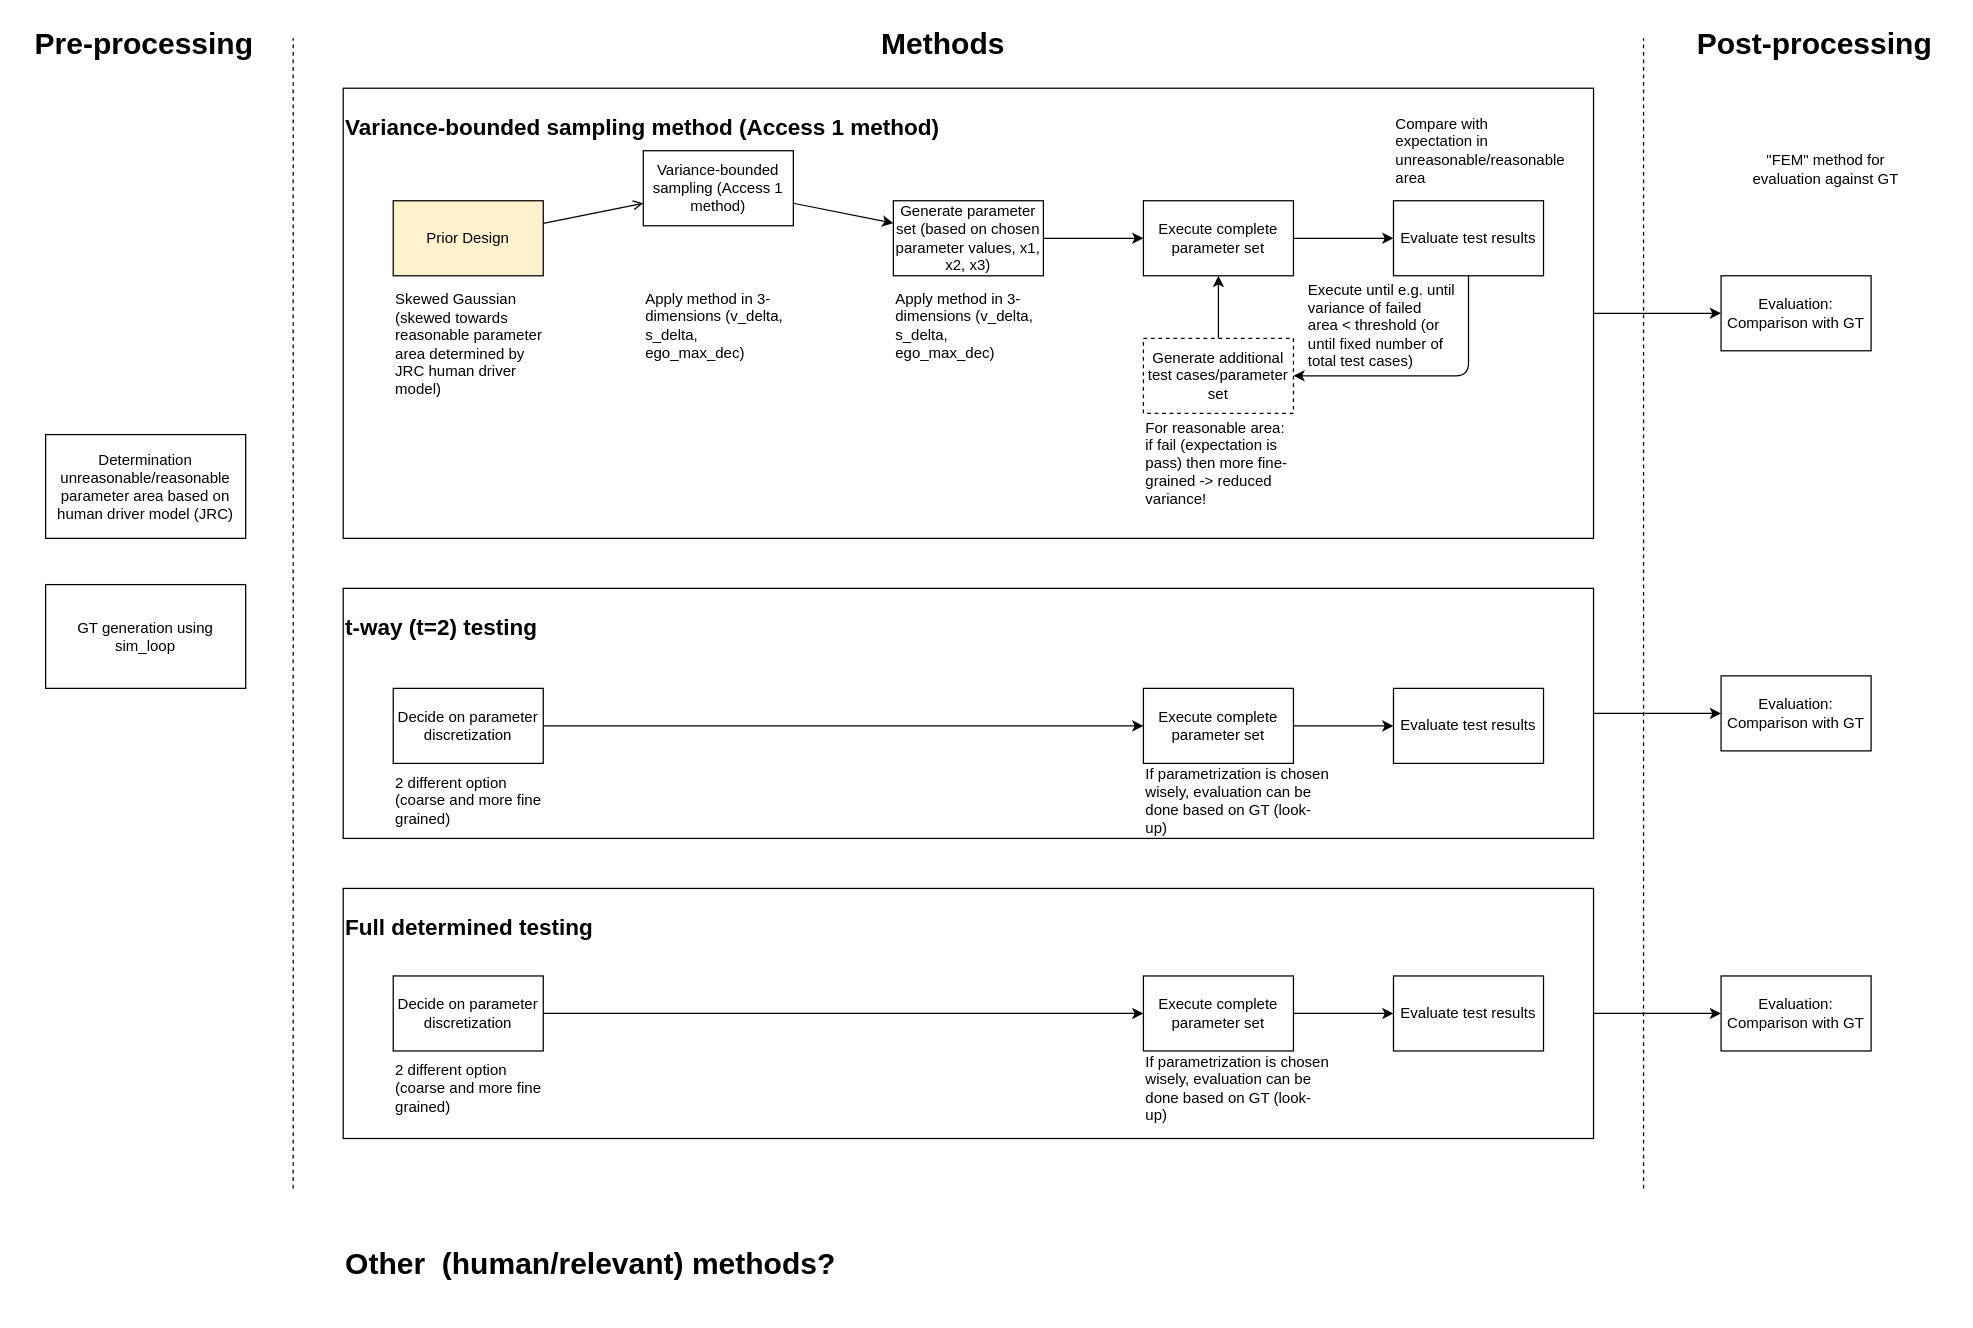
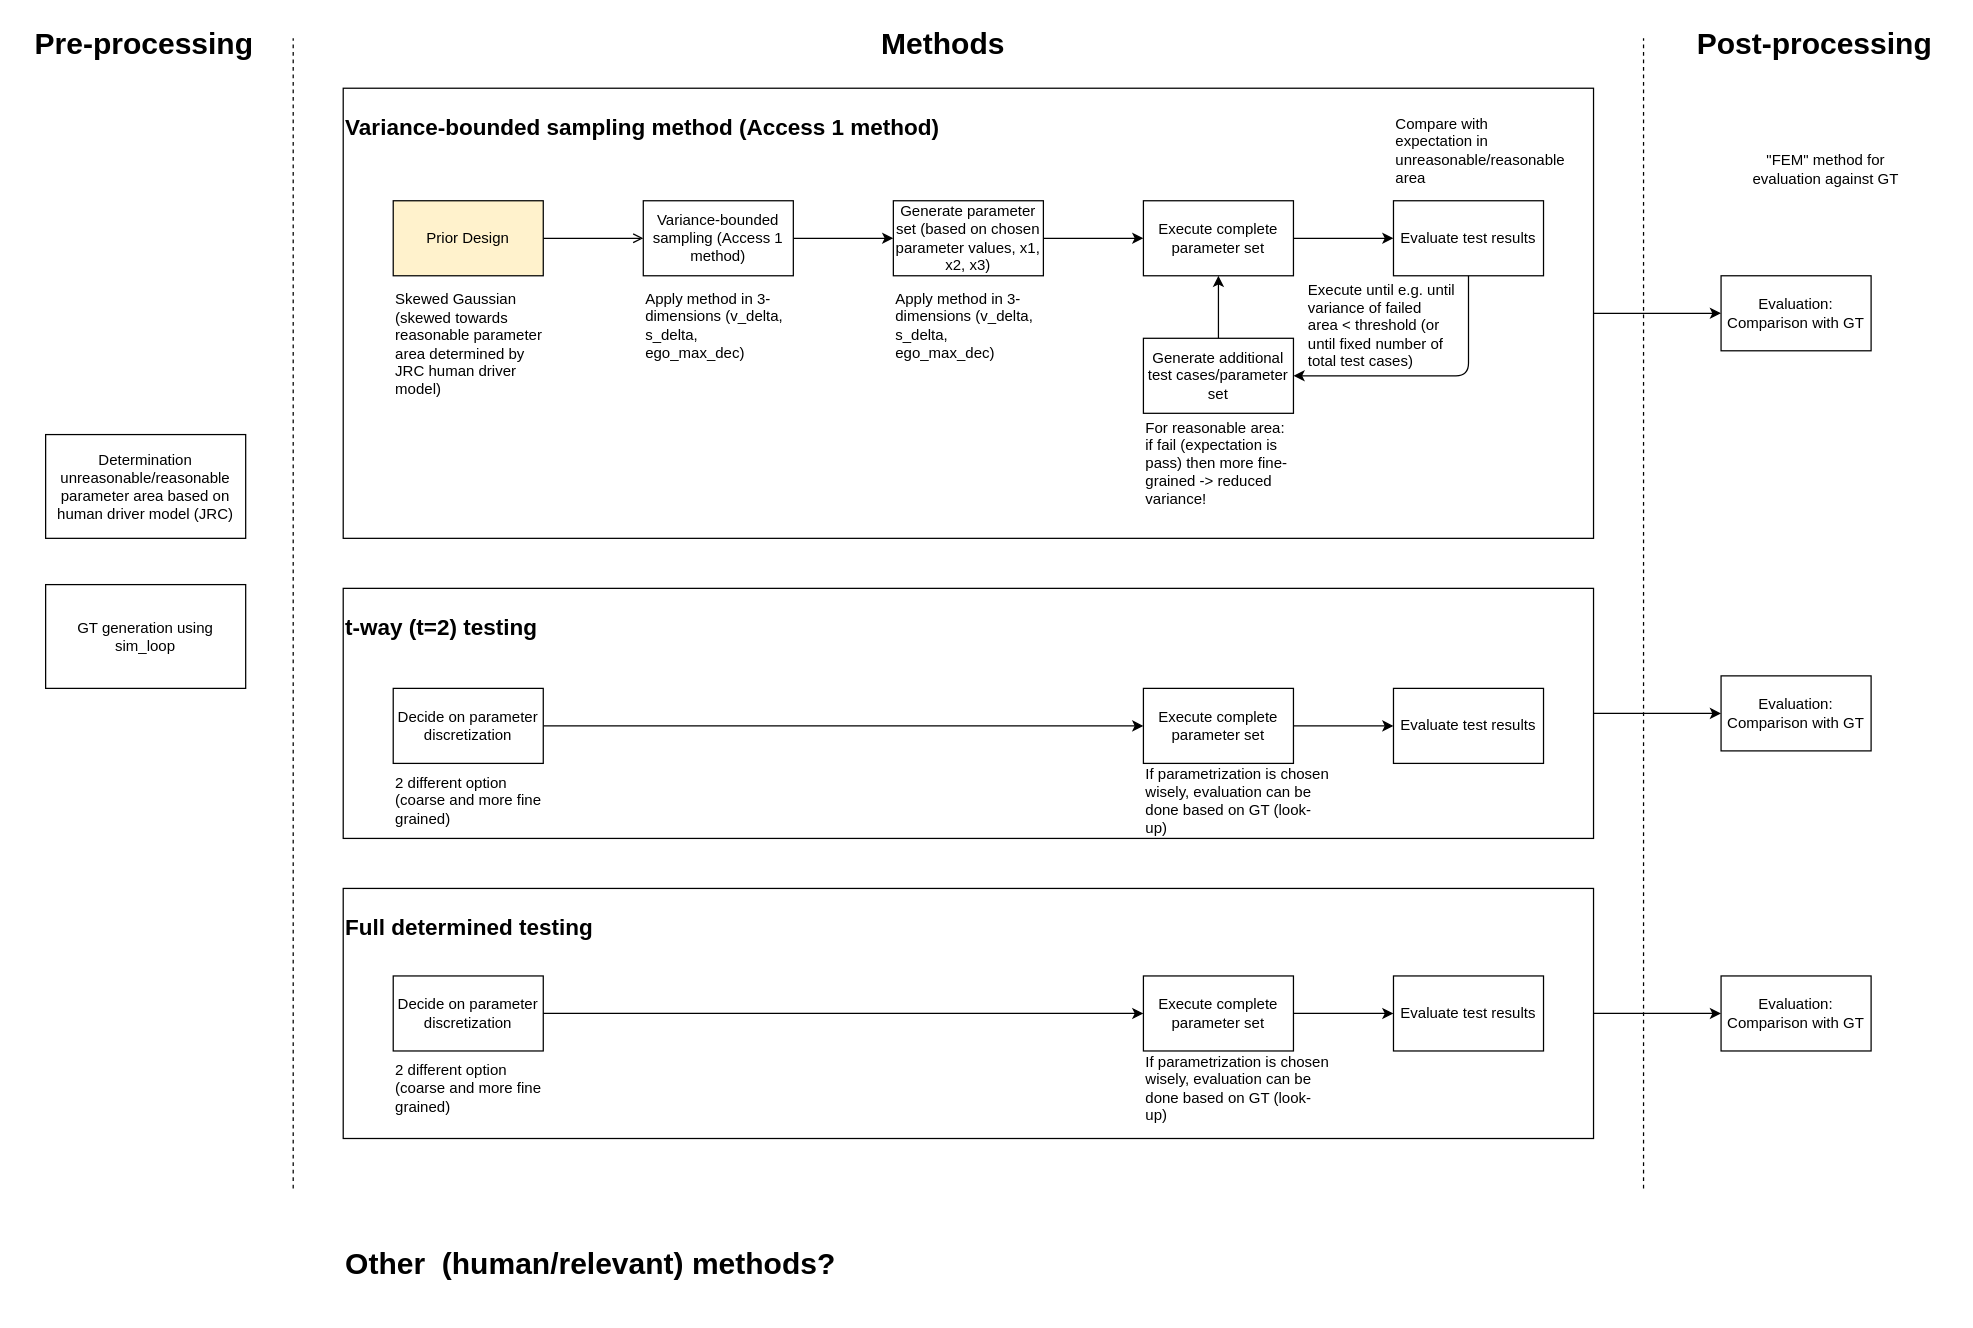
  <mxCell id="0" />
  <mxCell id="1" parent="0" />
  <mxCell id="2" value="" style="edgeStyle=none;html=1;" edge="1" parent="1" source="3" target="47"><mxGeometry relative="1" as="geometry" /></mxCell>
  <mxCell id="3" value="&lt;h2&gt;Variance-bounded sampling method (Access 1 method)&lt;/h2&gt;" style="rounded=0;whiteSpace=wrap;html=1;gradientColor=none;fillColor=default;align=left;verticalAlign=top;" vertex="1" parent="1"><mxGeometry x="274" y="70" width="1000" height="360" as="geometry" /></mxCell>
  <mxCell id="4" value="" style="edgeStyle=none;html=1;endArrow=open;" edge="1" parent="1" source="5" target="7"><mxGeometry relative="1" as="geometry" /></mxCell>
  <mxCell id="5" value="Prior Design" style="rounded=0;whiteSpace=wrap;html=1;fillColor=#fff2cc;" vertex="1" parent="1"><mxGeometry x="314" y="160" width="120" height="60" as="geometry" /></mxCell>
  <mxCell id="6" value="" style="edgeStyle=none;html=1;" edge="1" parent="1" source="7" target="9"><mxGeometry relative="1" as="geometry" /></mxCell>
- <mxCell id="7" value="Variance-bounded sampling (Access 1 method)" style="rounded=0;whiteSpace=wrap;html=1;" vertex="1" parent="1"><mxGeometry x="514" y="120" width="120" height="60" as="geometry" /></mxCell>
+ <mxCell id="7" value="Variance-bounded sampling (Access 1 method)" style="rounded=0;whiteSpace=wrap;html=1;" vertex="1" parent="1"><mxGeometry x="514" y="160" width="120" height="60" as="geometry" /></mxCell>
  <mxCell id="8" value="" style="edgeStyle=none;html=1;" edge="1" parent="1" source="9" target="11"><mxGeometry relative="1" as="geometry" /></mxCell>
  <mxCell id="9" value="Generate parameter set (based on chosen parameter values, x1, x2, x3)" style="rounded=0;whiteSpace=wrap;html=1;" vertex="1" parent="1"><mxGeometry x="714" y="160" width="120" height="60" as="geometry" /></mxCell>
  <mxCell id="10" value="" style="edgeStyle=none;html=1;" edge="1" parent="1" source="11" target="13"><mxGeometry relative="1" as="geometry" /></mxCell>
  <mxCell id="11" value="Execute complete parameter set" style="whiteSpace=wrap;html=1;rounded=0;" vertex="1" parent="1"><mxGeometry x="914" y="160" width="120" height="60" as="geometry" /></mxCell>
  <mxCell id="12" value="" style="edgeStyle=none;html=1;" edge="1" parent="1" source="13" target="15"><mxGeometry relative="1" as="geometry"><Array as="points"><mxPoint x="1174" y="300" /></Array></mxGeometry></mxCell>
  <mxCell id="13" value="Evaluate test results" style="whiteSpace=wrap;html=1;rounded=0;" vertex="1" parent="1"><mxGeometry x="1114" y="160" width="120" height="60" as="geometry" /></mxCell>
  <mxCell id="14" style="edgeStyle=none;html=1;entryX=0.5;entryY=1;entryDx=0;entryDy=0;" edge="1" parent="1" source="15" target="11"><mxGeometry relative="1" as="geometry" /></mxCell>
- <mxCell id="15" value="Generate additional test cases/parameter set" style="whiteSpace=wrap;html=1;rounded=0;dashed=1;" vertex="1" parent="1"><mxGeometry x="914" y="270" width="120" height="60" as="geometry" /></mxCell>
+ <mxCell id="15" value="Generate additional test cases/parameter set" style="whiteSpace=wrap;html=1;rounded=0;" vertex="1" parent="1"><mxGeometry x="914" y="270" width="120" height="60" as="geometry" /></mxCell>
  <mxCell id="16" value="Skewed Gaussian (skewed towards reasonable parameter area determined by JRC human driver model)" style="text;html=1;strokeColor=none;fillColor=none;align=left;verticalAlign=middle;whiteSpace=wrap;rounded=0;" vertex="1" parent="1"><mxGeometry x="314" y="230" width="120" height="90" as="geometry" /></mxCell>
  <mxCell id="17" value="Apply method in 3-dimensions (v_delta, s_delta, ego_max_dec)" style="text;html=1;strokeColor=none;fillColor=none;align=left;verticalAlign=middle;whiteSpace=wrap;rounded=0;" vertex="1" parent="1"><mxGeometry x="514" y="230" width="120" height="60" as="geometry" /></mxCell>
  <mxCell id="18" value="Apply method in 3-dimensions (v_delta, s_delta, ego_max_dec)" style="text;html=1;strokeColor=none;fillColor=none;align=left;verticalAlign=middle;whiteSpace=wrap;rounded=0;" vertex="1" parent="1"><mxGeometry x="714" y="230" width="120" height="60" as="geometry" /></mxCell>
  <mxCell id="19" value="Compare with expectation in unreasonable/reasonable area" style="text;html=1;strokeColor=none;fillColor=none;align=left;verticalAlign=middle;whiteSpace=wrap;rounded=0;" vertex="1" parent="1"><mxGeometry x="1114" y="90" width="120" height="60" as="geometry" /></mxCell>
  <mxCell id="20" value="For reasonable area: if fail (expectation is pass) then more fine-grained -&amp;gt; reduced variance!" style="text;html=1;strokeColor=none;fillColor=none;align=left;verticalAlign=middle;whiteSpace=wrap;rounded=0;" vertex="1" parent="1"><mxGeometry x="914" y="340" width="120" height="60" as="geometry" /></mxCell>
  <mxCell id="21" value="Execute until e.g. until variance of failed area &amp;lt; threshold (or until fixed number of total test cases)" style="text;html=1;strokeColor=none;fillColor=none;align=left;verticalAlign=middle;whiteSpace=wrap;rounded=0;" vertex="1" parent="1"><mxGeometry x="1044" y="230" width="120" height="60" as="geometry" /></mxCell>
  <mxCell id="22" value="" style="endArrow=none;dashed=1;html=1;" edge="1" parent="1"><mxGeometry width="50" height="50" relative="1" as="geometry"><mxPoint x="234" y="950" as="sourcePoint" /><mxPoint x="234" y="30" as="targetPoint" /></mxGeometry></mxCell>
  <mxCell id="23" style="edgeStyle=none;html=1;exitX=1;exitY=0.5;exitDx=0;exitDy=0;entryX=0;entryY=0.5;entryDx=0;entryDy=0;" edge="1" parent="1" source="24" target="48"><mxGeometry relative="1" as="geometry" /></mxCell>
  <mxCell id="24" value="&lt;h2&gt;t-way (t=2) testing&lt;/h2&gt;" style="rounded=0;whiteSpace=wrap;html=1;gradientColor=none;fillColor=default;align=left;verticalAlign=top;" vertex="1" parent="1"><mxGeometry x="274" y="470" width="1000" height="200" as="geometry" /></mxCell>
  <mxCell id="25" value="" style="edgeStyle=none;html=1;" edge="1" parent="1" source="26" target="29"><mxGeometry relative="1" as="geometry" /></mxCell>
  <mxCell id="26" value="Decide on parameter discretization" style="rounded=0;whiteSpace=wrap;html=1;" vertex="1" parent="1"><mxGeometry x="314" y="550" width="120" height="60" as="geometry" /></mxCell>
  <mxCell id="27" value="2 different option (coarse and more fine grained)" style="text;html=1;strokeColor=none;fillColor=none;align=left;verticalAlign=middle;whiteSpace=wrap;rounded=0;" vertex="1" parent="1"><mxGeometry x="314" y="620" width="120" height="40" as="geometry" /></mxCell>
  <mxCell id="28" value="" style="edgeStyle=none;html=1;" edge="1" parent="1" source="29" target="31"><mxGeometry relative="1" as="geometry" /></mxCell>
  <mxCell id="29" value="Execute complete parameter set" style="whiteSpace=wrap;html=1;rounded=0;" vertex="1" parent="1"><mxGeometry x="914" y="550" width="120" height="60" as="geometry" /></mxCell>
  <mxCell id="30" value="If parametrization is chosen wisely, evaluation can be done based on GT (look-up)" style="text;html=1;strokeColor=none;fillColor=none;align=left;verticalAlign=middle;whiteSpace=wrap;rounded=0;" vertex="1" parent="1"><mxGeometry x="914" y="620" width="150" height="40" as="geometry" /></mxCell>
  <mxCell id="31" value="Evaluate test results" style="whiteSpace=wrap;html=1;rounded=0;" vertex="1" parent="1"><mxGeometry x="1114" y="550" width="120" height="60" as="geometry" /></mxCell>
  <mxCell id="32" style="edgeStyle=none;html=1;exitX=1;exitY=0.5;exitDx=0;exitDy=0;entryX=0;entryY=0.5;entryDx=0;entryDy=0;" edge="1" parent="1" source="33" target="49"><mxGeometry relative="1" as="geometry" /></mxCell>
  <mxCell id="33" value="&lt;h2&gt;Full determined testing&lt;/h2&gt;" style="rounded=0;whiteSpace=wrap;html=1;gradientColor=none;fillColor=default;align=left;verticalAlign=top;" vertex="1" parent="1"><mxGeometry x="274" y="710" width="1000" height="200" as="geometry" /></mxCell>
  <mxCell id="34" value="2 different option (coarse and more fine grained)" style="text;html=1;strokeColor=none;fillColor=none;align=left;verticalAlign=middle;whiteSpace=wrap;rounded=0;" vertex="1" parent="1"><mxGeometry x="314" y="850" width="120" height="40" as="geometry" /></mxCell>
  <mxCell id="35" value="Decide on parameter discretization" style="rounded=0;whiteSpace=wrap;html=1;" vertex="1" parent="1"><mxGeometry x="314" y="780" width="120" height="60" as="geometry" /></mxCell>
  <mxCell id="36" value="" style="edgeStyle=none;html=1;" edge="1" parent="1" source="35" target="38"><mxGeometry relative="1" as="geometry"><Array as="points"><mxPoint x="834" y="810" /></Array></mxGeometry></mxCell>
  <mxCell id="37" value="If parametrization is chosen wisely, evaluation can be done based on GT (look-up)" style="text;html=1;strokeColor=none;fillColor=none;align=left;verticalAlign=middle;whiteSpace=wrap;rounded=0;" vertex="1" parent="1"><mxGeometry x="914" y="850" width="150" height="40" as="geometry" /></mxCell>
  <mxCell id="38" value="Execute complete parameter set" style="whiteSpace=wrap;html=1;rounded=0;" vertex="1" parent="1"><mxGeometry x="914" y="780" width="120" height="60" as="geometry" /></mxCell>
  <mxCell id="39" value="" style="edgeStyle=none;html=1;" edge="1" parent="1" source="38" target="40"><mxGeometry relative="1" as="geometry" /></mxCell>
  <mxCell id="40" value="Evaluate test results" style="whiteSpace=wrap;html=1;rounded=0;" vertex="1" parent="1"><mxGeometry x="1114" y="780" width="120" height="60" as="geometry" /></mxCell>
  <mxCell id="41" value="" style="endArrow=none;dashed=1;html=1;" edge="1" parent="1"><mxGeometry width="50" height="50" relative="1" as="geometry"><mxPoint x="1314" y="950" as="sourcePoint" /><mxPoint x="1314" y="30" as="targetPoint" /></mxGeometry></mxCell>
  <mxCell id="42" value="&lt;h1&gt;Methods&lt;/h1&gt;" style="text;html=1;strokeColor=none;fillColor=none;align=center;verticalAlign=middle;whiteSpace=wrap;rounded=0;" vertex="1" parent="1"><mxGeometry x="724" y="20" width="60" height="30" as="geometry" /></mxCell>
  <mxCell id="43" value="&lt;h1&gt;Pre-processing&lt;/h1&gt;" style="text;html=1;strokeColor=none;fillColor=none;align=center;verticalAlign=middle;whiteSpace=wrap;rounded=0;" vertex="1" parent="1"><mxGeometry x="20" y="20" width="190" height="30" as="geometry" /></mxCell>
  <mxCell id="44" value="&lt;h1&gt;Post-processing&lt;/h1&gt;" style="text;html=1;strokeColor=none;fillColor=none;align=center;verticalAlign=middle;whiteSpace=wrap;rounded=0;" vertex="1" parent="1"><mxGeometry x="1346" y="20" width="210" height="30" as="geometry" /></mxCell>
  <mxCell id="45" value="Determination unreasonable/reasonable parameter area based on human driver model (JRC)" style="rounded=0;whiteSpace=wrap;html=1;" vertex="1" parent="1"><mxGeometry x="36" y="347" width="160" height="83" as="geometry" /></mxCell>
  <mxCell id="46" value="GT generation using sim_loop" style="rounded=0;whiteSpace=wrap;html=1;" vertex="1" parent="1"><mxGeometry x="36" y="467" width="160" height="83" as="geometry" /></mxCell>
  <mxCell id="47" value="Evaluation: Comparison with GT" style="whiteSpace=wrap;html=1;align=center;verticalAlign=middle;fillColor=none;rounded=0;gradientColor=none;" vertex="1" parent="1"><mxGeometry x="1376" y="220" width="120" height="60" as="geometry" /></mxCell>
  <mxCell id="48" value="Evaluation: Comparison with GT" style="whiteSpace=wrap;html=1;align=center;verticalAlign=middle;fillColor=none;rounded=0;gradientColor=none;" vertex="1" parent="1"><mxGeometry x="1376" y="540" width="120" height="60" as="geometry" /></mxCell>
  <mxCell id="49" value="Evaluation: Comparison with GT" style="whiteSpace=wrap;html=1;align=center;verticalAlign=middle;fillColor=none;rounded=0;gradientColor=none;" vertex="1" parent="1"><mxGeometry x="1376" y="780" width="120" height="60" as="geometry" /></mxCell>
  <mxCell id="50" value="&quot;FEM&quot; method for evaluation against GT" style="text;html=1;align=center;verticalAlign=middle;whiteSpace=wrap;rounded=0;" vertex="1" parent="1"><mxGeometry x="1390" y="120" width="140" height="30" as="geometry" /></mxCell>
  <mxCell id="51" value="&lt;h1 style=&quot;margin-top: 0px;&quot;&gt;Other&amp;nbsp; (human/relevant) methods?&lt;/h1&gt;" style="text;html=1;whiteSpace=wrap;overflow=hidden;rounded=0;" vertex="1" parent="1"><mxGeometry x="274" y="990" width="536" height="50" as="geometry" /></mxCell>
  <mxCell id="52" style="edgeStyle=orthogonalEdgeStyle;rounded=0;orthogonalLoop=1;jettySize=auto;html=1;exitX=0.5;exitY=1;exitDx=0;exitDy=0;" edge="1" parent="1" source="51" target="51"><mxGeometry relative="1" as="geometry" /></mxCell>
